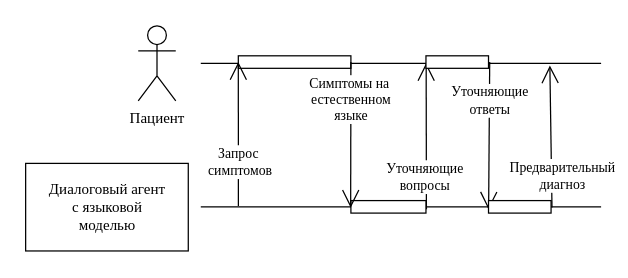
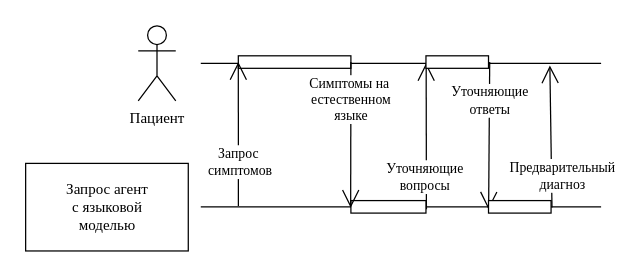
  <mxCell id="0" />
  <mxCell id="1" parent="0" />
  <mxCell id="2" value="&lt;font face=&quot;Montserrat Semibold&quot;&gt;Пациент&lt;/font&gt;" style="shape=umlActor;verticalLabelPosition=bottom;verticalAlign=top;html=1;outlineConnect=0;" vertex="1" parent="1"><mxGeometry x="110" y="20" width="30" height="60" as="geometry" /></mxCell>
  <mxCell id="3" value="" style="line;strokeWidth=1;fillColor=none;align=left;verticalAlign=middle;spacingTop=-1;spacingLeft=3;spacingRight=3;rotatable=0;labelPosition=right;points=[];portConstraint=eastwest;strokeColor=inherit;" vertex="1" parent="1"><mxGeometry x="160" y="46" width="320" height="8" as="geometry" /></mxCell>
- <mxCell id="4" value="&lt;font face=&quot;Montserrat Semibold&quot;&gt;Диалоговый агент&lt;br&gt;с языковой &lt;br&gt;моделью&lt;/font&gt;" style="html=1;" vertex="1" parent="1"><mxGeometry x="20" y="130" width="130" height="70" as="geometry" /></mxCell>
+ <mxCell id="4" value="&lt;font face=&quot;Montserrat Semibold&quot;&gt;Запрос агент&lt;br&gt;с языковой &lt;br&gt;моделью&lt;/font&gt;" style="html=1;" vertex="1" parent="1"><mxGeometry x="20" y="130" width="130" height="70" as="geometry" /></mxCell>
  <mxCell id="5" value="" style="line;strokeWidth=1;fillColor=none;align=left;verticalAlign=middle;spacingTop=-1;spacingLeft=3;spacingRight=3;rotatable=0;labelPosition=right;points=[];portConstraint=eastwest;strokeColor=inherit;" vertex="1" parent="1"><mxGeometry x="160" y="161" width="320" height="7.47" as="geometry" /></mxCell>
  <mxCell id="6" value="" style="rounded=0;whiteSpace=wrap;html=1;" vertex="1" parent="1"><mxGeometry x="190" y="44" width="90" height="10" as="geometry" /></mxCell>
  <mxCell id="7" value="&lt;font face=&quot;Montserrat Semibold&quot;&gt;Запрос&lt;br&gt;&amp;nbsp;симптомов&lt;/font&gt;" style="endArrow=open;endFill=1;endSize=12;html=1;rounded=0;entryX=0;entryY=0.5;entryDx=0;entryDy=0;exitX=0.094;exitY=0.404;exitDx=0;exitDy=0;exitPerimeter=0;" edge="1" parent="1" source="5" target="6"><mxGeometry x="-0.387" width="160" relative="1" as="geometry"><mxPoint x="190" y="160" as="sourcePoint" /><mxPoint x="430" y="160" as="targetPoint" /><mxPoint as="offset" /></mxGeometry></mxCell>
  <mxCell id="8" value="&lt;font face=&quot;Montserrat Semibold&quot;&gt;Уточняющие &lt;br&gt;вопросы&lt;/font&gt;" style="endArrow=open;endFill=1;endSize=12;html=1;rounded=0;exitX=1.006;exitY=0.691;exitDx=0;exitDy=0;exitPerimeter=0;entryX=0.563;entryY=0.477;entryDx=0;entryDy=0;entryPerimeter=0;" edge="1" parent="1" source="9" target="3"><mxGeometry x="-0.553" y="1" width="160" relative="1" as="geometry"><mxPoint x="330" y="160" as="sourcePoint" /><mxPoint x="330" y="50" as="targetPoint" /><Array as="points" /><mxPoint as="offset" /></mxGeometry></mxCell>
  <mxCell id="9" value="" style="rounded=0;whiteSpace=wrap;html=1;" vertex="1" parent="1"><mxGeometry x="280" y="159.73" width="60" height="10" as="geometry" /></mxCell>
  <mxCell id="10" value="&lt;font face=&quot;Montserrat Semibold&quot;&gt;Симптомы на&amp;nbsp;&lt;br&gt;естественном &lt;br&gt;языке&lt;/font&gt;" style="endArrow=open;endFill=1;endSize=12;html=1;rounded=0;exitX=1;exitY=0.5;exitDx=0;exitDy=0;entryX=-0.003;entryY=0.567;entryDx=0;entryDy=0;entryPerimeter=0;" edge="1" parent="1" source="6" target="9"><mxGeometry x="-0.478" width="160" relative="1" as="geometry"><mxPoint x="190" y="175" as="sourcePoint" /><mxPoint x="240" y="160" as="targetPoint" /><mxPoint as="offset" /></mxGeometry></mxCell>
  <mxCell id="11" value="" style="rounded=0;whiteSpace=wrap;html=1;" vertex="1" parent="1"><mxGeometry x="340" y="44" width="50" height="10" as="geometry" /></mxCell>
  <mxCell id="12" value="&lt;font face=&quot;Montserrat Semibold&quot;&gt;Уточняющие&lt;br&gt;ответы&lt;/font&gt;" style="endArrow=open;endFill=1;endSize=12;html=1;rounded=0;exitX=1.019;exitY=0.503;exitDx=0;exitDy=0;entryX=0.719;entryY=0.793;entryDx=0;entryDy=0;entryPerimeter=0;exitPerimeter=0;" edge="1" parent="1" source="11" target="5"><mxGeometry x="-0.481" width="160" relative="1" as="geometry"><mxPoint x="280" y="60" as="sourcePoint" /><mxPoint x="280" y="175" as="targetPoint" /><mxPoint as="offset" /></mxGeometry></mxCell>
  <mxCell id="13" value="" style="rounded=0;whiteSpace=wrap;html=1;" vertex="1" parent="1"><mxGeometry x="390" y="159.73" width="50" height="10" as="geometry" /></mxCell>
  <mxCell id="14" value="&lt;font face=&quot;Montserrat Semibold&quot;&gt;Предварительный&lt;br&gt;диагноз&lt;/font&gt;" style="endArrow=open;endFill=1;endSize=12;html=1;rounded=0;exitX=1.015;exitY=0.545;exitDx=0;exitDy=0;exitPerimeter=0;entryX=0.872;entryY=0.716;entryDx=0;entryDy=0;entryPerimeter=0;" edge="1" parent="1" source="13" target="3"><mxGeometry x="-0.565" y="-9" width="160" relative="1" as="geometry"><mxPoint x="431" y="165" as="sourcePoint" /><mxPoint x="431" y="50" as="targetPoint" /><Array as="points" /><mxPoint as="offset" /></mxGeometry></mxCell>
